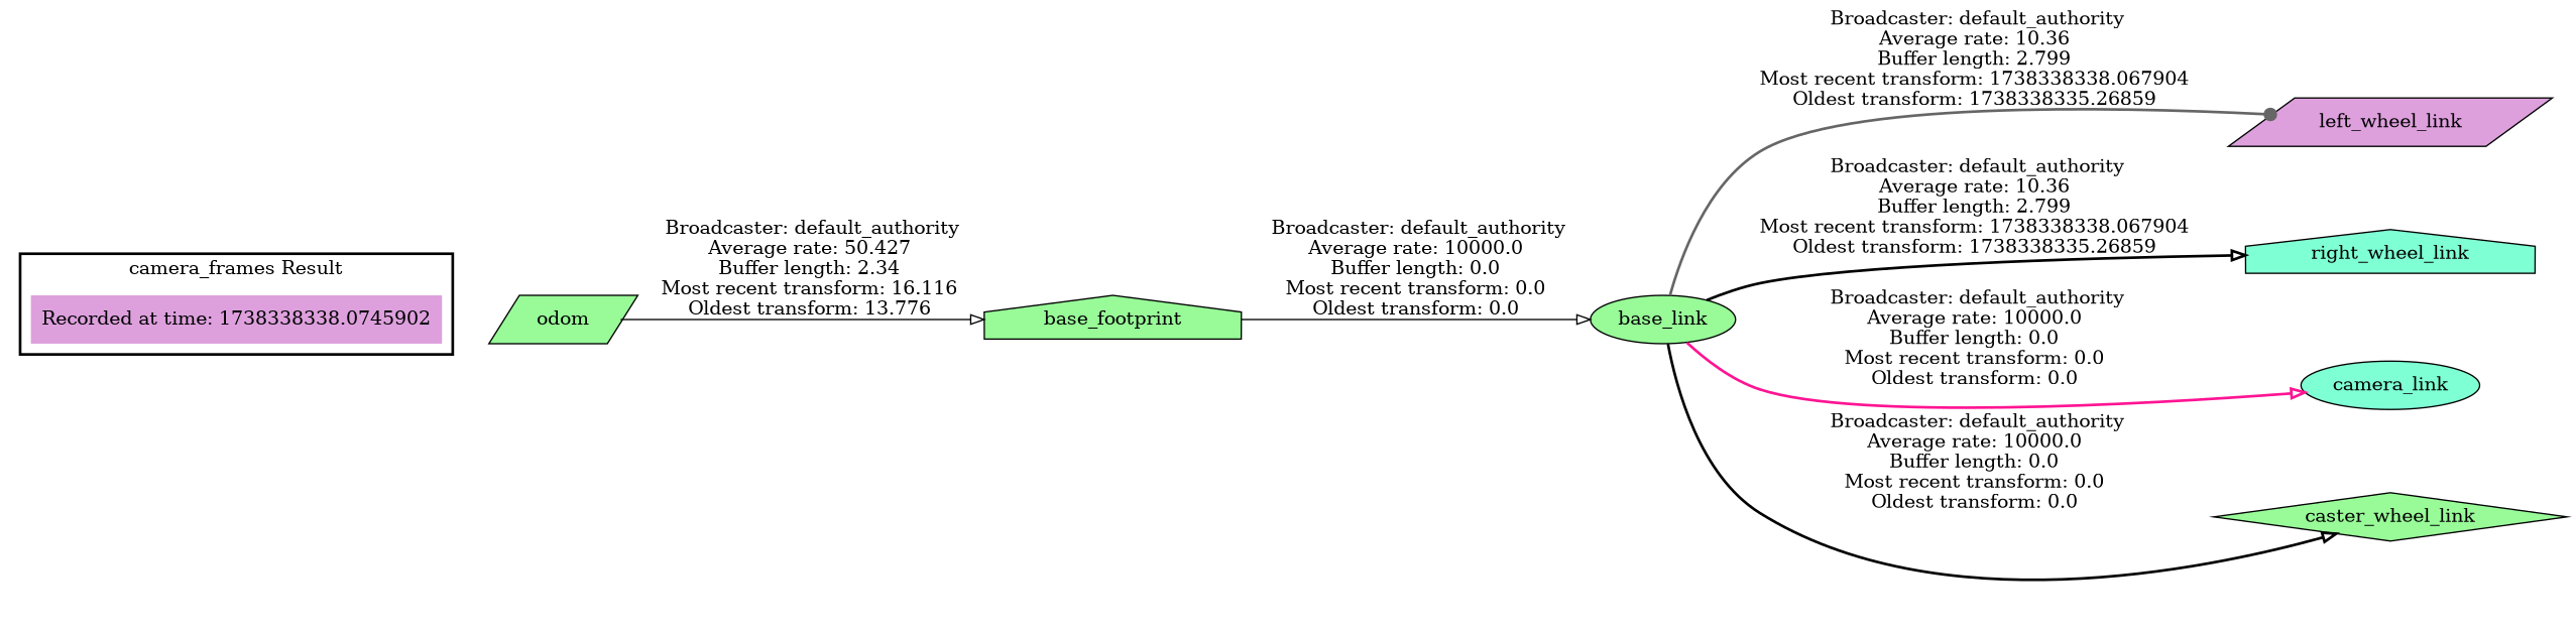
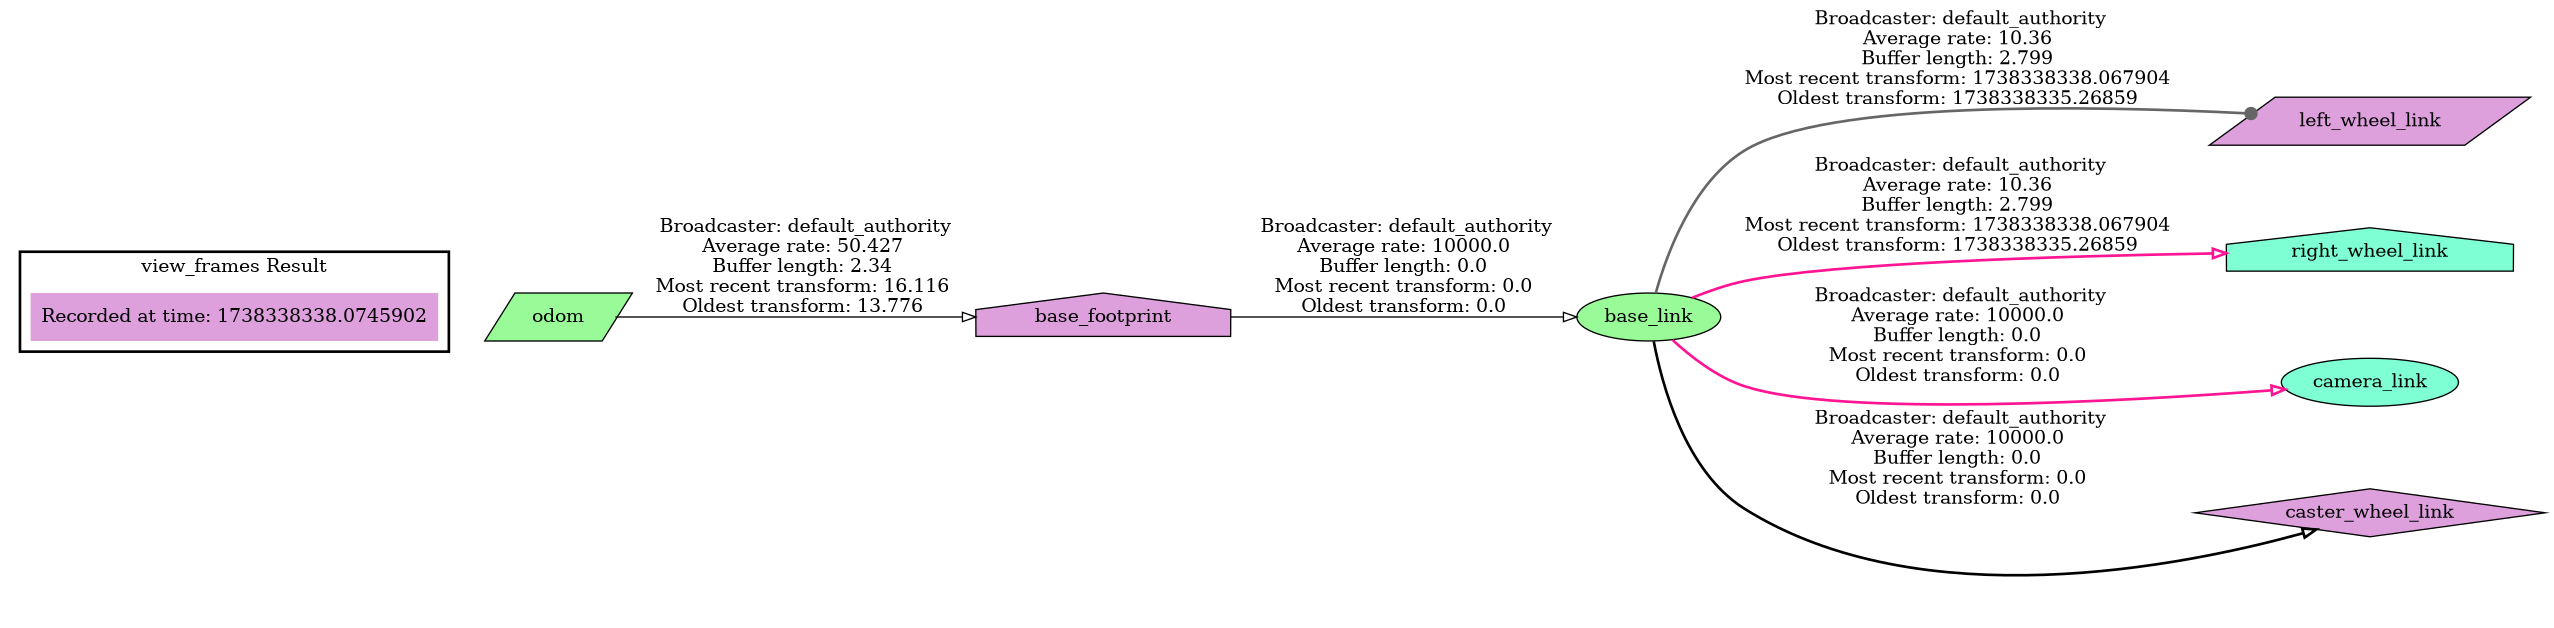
  digraph {
    rankdir=LR
    node [fillcolor=palegreen shape=parallelogram style=filled]
    edge [style=bold arrowhead=onormal color=black]
    "Recorded at time: 1738338338.0745902" [fillcolor=plum shape=plaintext]
    odom
    left_wheel_link [fillcolor=plum]
    base_link [shape=ellipse]
    right_wheel_link [fillcolor=aquamarine shape=house]
    camera_link [fillcolor=aquamarine shape=ellipse]
-   caster_wheel_link [shape=diamond]
-   base_footprint [shape=house]
+   caster_wheel_link [fillcolor=plum shape=diamond]
+   base_footprint [fillcolor=plum shape=house]
    subgraph cluster_1 {
      color=black
-     label="camera_frames Result"
+     label="view_frames Result"
      style=bold
      "Recorded at time: 1738338338.0745902"
    }
    "Recorded at time: 1738338338.0745902" -> odom [style=invis arrowhead="" color=""]
    odom -> base_footprint [label=" Broadcaster: default_authority\nAverage rate: 50.427\nBuffer length: 2.34\nMost recent transform: 16.116\nOldest transform: 13.776\n" style=solid]
    base_link -> left_wheel_link [arrowhead=dot color=gray40 label=" Broadcaster: default_authority\nAverage rate: 10.36\nBuffer length: 2.799\nMost recent transform: 1738338338.067904\nOldest transform: 1738338335.26859\n"]
-   base_link -> right_wheel_link [label=" Broadcaster: default_authority\nAverage rate: 10.36\nBuffer length: 2.799\nMost recent transform: 1738338338.067904\nOldest transform: 1738338335.26859\n"]
+   base_link -> right_wheel_link [color=deeppink label=" Broadcaster: default_authority\nAverage rate: 10.36\nBuffer length: 2.799\nMost recent transform: 1738338338.067904\nOldest transform: 1738338335.26859\n"]
    base_link -> camera_link [color=deeppink label=" Broadcaster: default_authority\nAverage rate: 10000.0\nBuffer length: 0.0\nMost recent transform: 0.0\nOldest transform: 0.0\n"]
    base_link -> caster_wheel_link [label=" Broadcaster: default_authority\nAverage rate: 10000.0\nBuffer length: 0.0\nMost recent transform: 0.0\nOldest transform: 0.0\n"]
    base_footprint -> base_link [label=" Broadcaster: default_authority\nAverage rate: 10000.0\nBuffer length: 0.0\nMost recent transform: 0.0\nOldest transform: 0.0\n" style=solid]
  }
